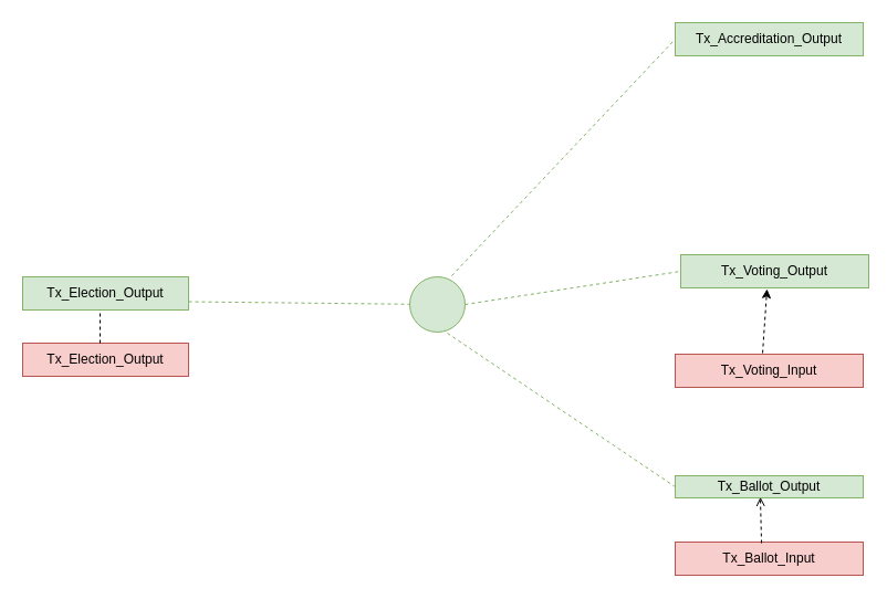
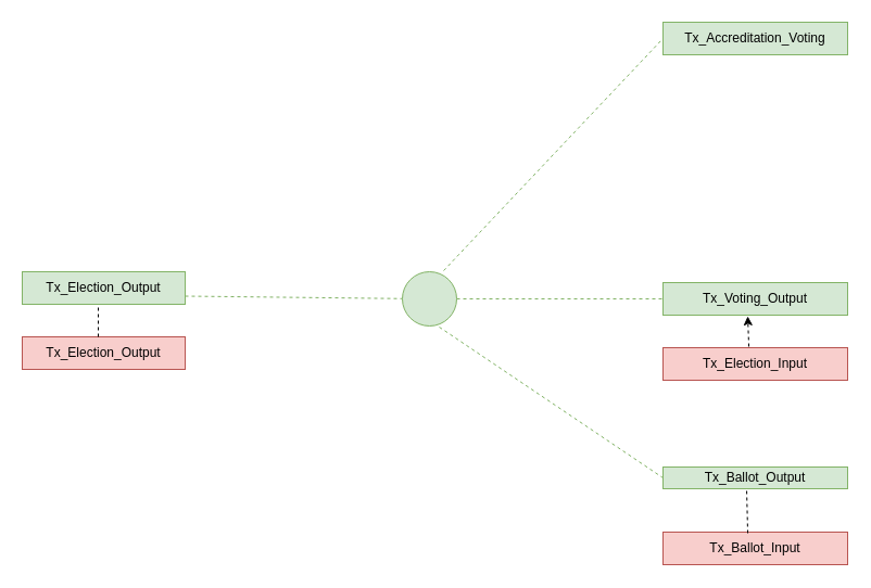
  <mxCell id="0" />
  <mxCell id="1" parent="0" />
  <mxCell id="2" value="Tx_Election_Output" style="text;html=1;strokeColor=#82b366;fillColor=#d5e8d4;align=center;verticalAlign=middle;whiteSpace=wrap;rounded=0;" parent="1" vertex="1"><mxGeometry x="20" y="250" width="150" height="30" as="geometry" /></mxCell>
  <mxCell id="3" value="Tx_Election_Output" style="text;html=1;strokeColor=#b85450;fillColor=#f8cecc;align=center;verticalAlign=middle;whiteSpace=wrap;rounded=0;" parent="1" vertex="1"><mxGeometry x="20" y="310" width="150" height="30" as="geometry" /></mxCell>
  <mxCell id="4" style="edgeStyle=orthogonalEdgeStyle;rounded=1;orthogonalLoop=1;jettySize=auto;html=1;dashed=1;endArrow=none;endFill=0;fontSize=10;fontColor=#FFB570;fillColor=#e1d5e7;strokeColor=#9673a6;" parent="1" edge="1"><mxGeometry relative="1" as="geometry"><Array as="points"><mxPoint x="260" y="170" /></Array><mxPoint x="260" y="170" as="sourcePoint" /></mxGeometry></mxCell>
  <mxCell id="5" value="" style="ellipse;whiteSpace=wrap;html=1;aspect=fixed;fillColor=#d5e8d4;strokeColor=#82b366;fontStyle=1;labelPosition=center;verticalLabelPosition=top;align=center;verticalAlign=bottom;" parent="1" vertex="1"><mxGeometry x="370" y="250" width="50" height="50" as="geometry" /></mxCell>
  <mxCell id="6" value="" style="endArrow=none;dashed=1;html=1;exitX=1;exitY=0.75;exitDx=0;exitDy=0;fillColor=#d5e8d4;strokeColor=#82b366;" parent="1" source="2" target="5" edge="1"><mxGeometry width="50" height="50" relative="1" as="geometry"><mxPoint x="259.996" y="199.7" as="sourcePoint" /><mxPoint x="860" y="50" as="targetPoint" /><Array as="points" /></mxGeometry></mxCell>
  <mxCell id="7" style="edgeStyle=orthogonalEdgeStyle;rounded=1;orthogonalLoop=1;jettySize=auto;html=1;dashed=1;endArrow=none;endFill=0;fontSize=12;fontColor=#FFB570;jumpStyle=arc;jumpSize=6;" parent="1" edge="1"><mxGeometry relative="1" as="geometry"><Array as="points"><mxPoint x="300" y="260" /></Array><mxPoint x="299.97" y="200" as="sourcePoint" /></mxGeometry></mxCell>
- <mxCell id="8" value="Tx_Accreditation_Output" style="text;html=1;strokeColor=#82b366;fillColor=#d5e8d4;align=center;verticalAlign=middle;whiteSpace=wrap;rounded=0;" parent="1" vertex="1"><mxGeometry x="610" y="20" width="170" height="30" as="geometry" /></mxCell>
+ <mxCell id="8" value="Tx_Accreditation_Voting" style="text;html=1;strokeColor=#82b366;fillColor=#d5e8d4;align=center;verticalAlign=middle;whiteSpace=wrap;rounded=0;" parent="1" vertex="1"><mxGeometry x="610" y="20" width="170" height="30" as="geometry" /></mxCell>
  <mxCell id="9" value="Tx_Ballot_Input" style="text;html=1;strokeColor=#b85450;fillColor=#f8cecc;align=center;verticalAlign=middle;whiteSpace=wrap;rounded=0;" vertex="1" parent="1"><mxGeometry x="610" y="490" width="170" height="30" as="geometry" /></mxCell>
  <mxCell id="10" value="Tx_Ballot_Output" style="text;html=1;strokeColor=#82b366;fillColor=#d5e8d4;align=center;verticalAlign=middle;whiteSpace=wrap;rounded=0;" vertex="1" parent="1"><mxGeometry x="610" y="430" width="170" height="20" as="geometry" /></mxCell>
- <mxCell id="11" value="Tx_Voting_Input" style="text;html=1;strokeColor=#b85450;fillColor=#f8cecc;align=center;verticalAlign=middle;whiteSpace=wrap;rounded=0;" vertex="1" parent="1"><mxGeometry x="610" y="320" width="170" height="30" as="geometry" /></mxCell>
- <mxCell id="12" value="Tx_Voting_Output" style="text;html=1;strokeColor=#82b366;fillColor=#d5e8d4;align=center;verticalAlign=middle;whiteSpace=wrap;rounded=0;" vertex="1" parent="1"><mxGeometry x="615" y="230" width="170" height="30" as="geometry" /></mxCell>
+ <mxCell id="11" value="Tx_Election_Input" style="text;html=1;strokeColor=#b85450;fillColor=#f8cecc;align=center;verticalAlign=middle;whiteSpace=wrap;rounded=0;" vertex="1" parent="1"><mxGeometry x="610" y="320" width="170" height="30" as="geometry" /></mxCell>
+ <mxCell id="12" value="Tx_Voting_Output" style="text;html=1;strokeColor=#82b366;fillColor=#d5e8d4;align=center;verticalAlign=middle;whiteSpace=wrap;rounded=0;" vertex="1" parent="1"><mxGeometry x="610" y="260" width="170" height="30" as="geometry" /></mxCell>
  <mxCell id="13" value="" style="endArrow=none;dashed=1;html=1;exitX=0.76;exitY=-0.02;exitDx=0;exitDy=0;exitPerimeter=0;fillColor=#d5e8d4;strokeColor=#82b366;" edge="1" parent="1" source="5"><mxGeometry width="50" height="50" relative="1" as="geometry"><mxPoint x="390" y="260" as="sourcePoint" /><mxPoint x="610" y="35" as="targetPoint" /></mxGeometry></mxCell>
  <mxCell id="14" value="" style="endArrow=none;dashed=1;html=1;entryX=0;entryY=0.5;entryDx=0;entryDy=0;exitX=1;exitY=0.5;exitDx=0;exitDy=0;fillColor=#d5e8d4;strokeColor=#82b366;" edge="1" parent="1" source="5" target="12"><mxGeometry width="50" height="50" relative="1" as="geometry"><mxPoint x="420" y="290" as="sourcePoint" /><mxPoint x="470" y="240" as="targetPoint" /></mxGeometry></mxCell>
  <mxCell id="15" value="" style="endArrow=none;dashed=1;html=1;exitX=0.68;exitY=1.02;exitDx=0;exitDy=0;exitPerimeter=0;entryX=0;entryY=0.5;entryDx=0;entryDy=0;fillColor=#d5e8d4;strokeColor=#82b366;" edge="1" parent="1" source="5" target="10"><mxGeometry width="50" height="50" relative="1" as="geometry"><mxPoint x="440" y="360" as="sourcePoint" /><mxPoint x="490" y="310" as="targetPoint" /></mxGeometry></mxCell>
  <mxCell id="16" value="" style="endArrow=classic;dashed=1;html=1;exitX=0.465;exitY=-0.033;exitDx=0;exitDy=0;exitPerimeter=0;entryX=0.459;entryY=1.033;entryDx=0;entryDy=0;entryPerimeter=0;" edge="1" parent="1" source="11" target="12"><mxGeometry width="50" height="50" relative="1" as="geometry"><mxPoint x="660" y="260" as="sourcePoint" /><mxPoint x="693" y="290" as="targetPoint" /></mxGeometry></mxCell>
- <mxCell id="17" value="" style="endArrow=open;dashed=1;html=1;exitX=0.459;exitY=0.033;exitDx=0;exitDy=0;exitPerimeter=0;entryX=0.453;entryY=0.967;entryDx=0;entryDy=0;entryPerimeter=0;" edge="1" parent="1" source="9" target="10"><mxGeometry width="50" height="50" relative="1" as="geometry"><mxPoint x="660" y="420" as="sourcePoint" /><mxPoint x="688" y="372" as="targetPoint" /></mxGeometry></mxCell>
+ <mxCell id="17" value="" style="endArrow=none;dashed=1;html=1;exitX=0.459;exitY=0.033;exitDx=0;exitDy=0;exitPerimeter=0;entryX=0.453;entryY=0.967;entryDx=0;entryDy=0;entryPerimeter=0;" edge="1" parent="1" source="9" target="10"><mxGeometry width="50" height="50" relative="1" as="geometry"><mxPoint x="660" y="420" as="sourcePoint" /><mxPoint x="688" y="372" as="targetPoint" /></mxGeometry></mxCell>
  <mxCell id="18" value="" style="endArrow=none;dashed=1;html=1;" edge="1" parent="1"><mxGeometry width="50" height="50" relative="1" as="geometry"><mxPoint x="90" y="310" as="sourcePoint" /><mxPoint x="90" y="280" as="targetPoint" /></mxGeometry></mxCell>
